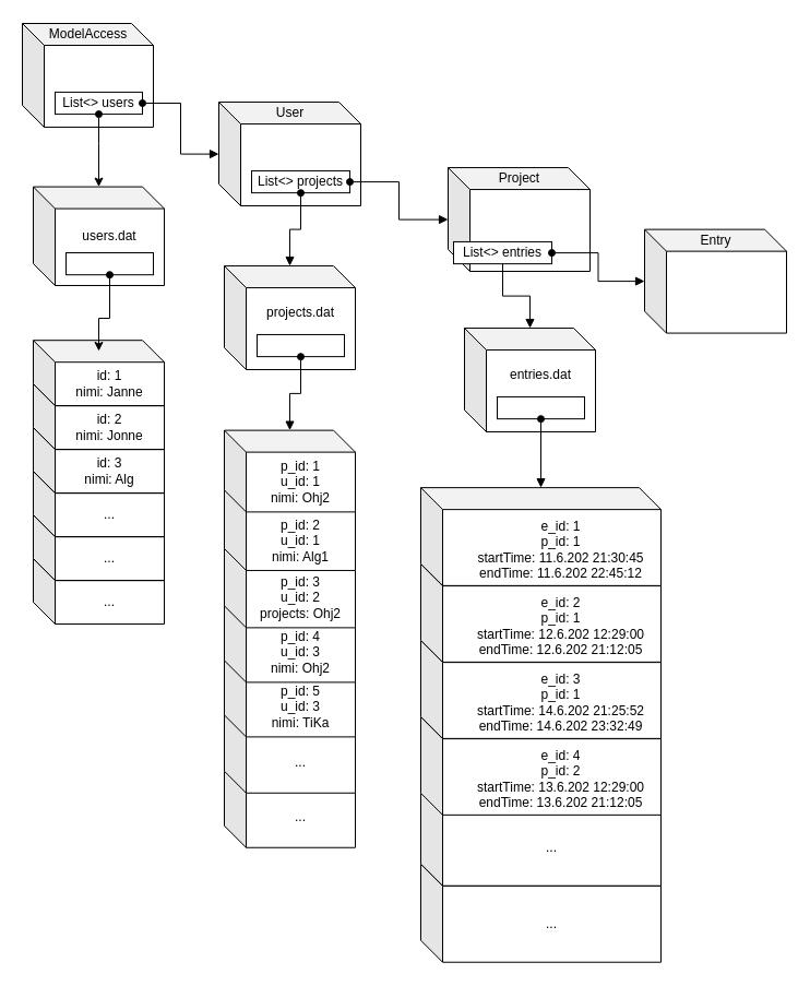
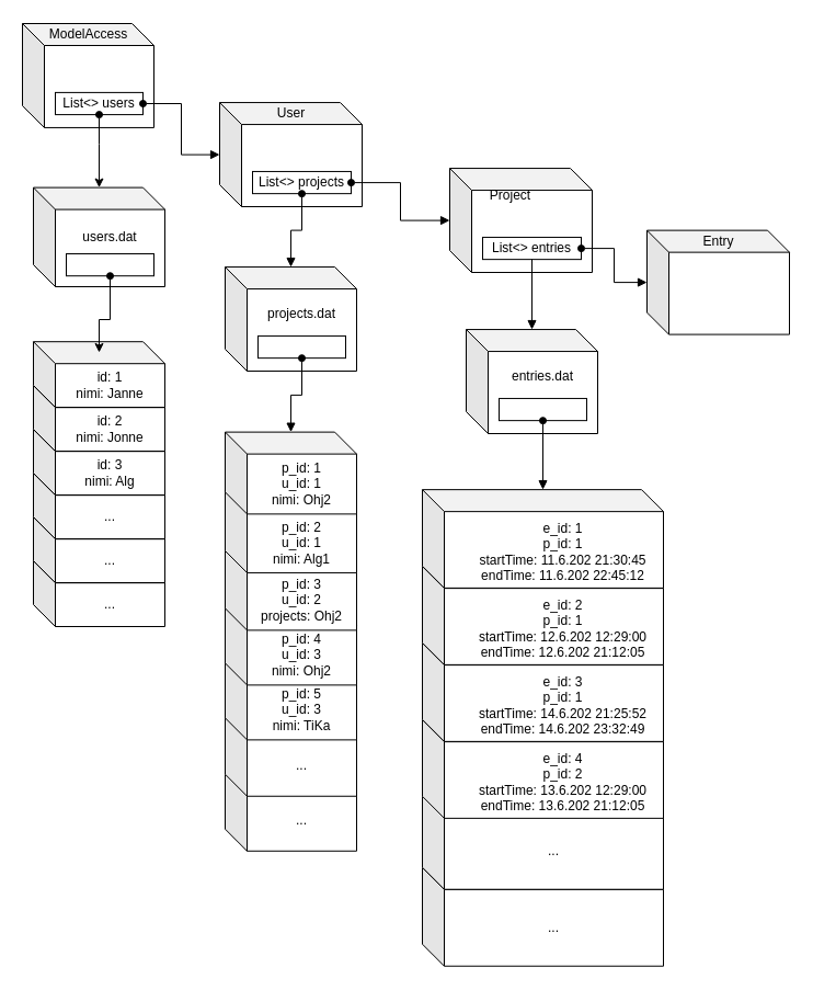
  <mxCell id="0" />
  <mxCell id="1" parent="0" />
  <mxCell id="2" value="..." style="shape=cube;whiteSpace=wrap;html=1;boundedLbl=1;backgroundOutline=1;darkOpacity=0.05;darkOpacity2=0.1;" vertex="1" parent="1"><mxGeometry x="385" y="791.001" width="220" height="89.72" as="geometry" /></mxCell>
  <mxCell id="3" value="..." style="shape=cube;whiteSpace=wrap;html=1;boundedLbl=1;backgroundOutline=1;darkOpacity=0.05;darkOpacity2=0.1;" vertex="1" parent="1"><mxGeometry x="205" y="700.998" width="120" height="74.766" as="geometry" /></mxCell>
  <mxCell id="4" value="" style="group" vertex="1" connectable="0" parent="1"><mxGeometry x="30" y="151" width="120" height="110" as="geometry" /></mxCell>
  <mxCell id="5" value="" style="group" vertex="1" connectable="0" parent="4"><mxGeometry width="120" height="110" as="geometry" /></mxCell>
  <mxCell id="6" value="" style="shape=cube;whiteSpace=wrap;html=1;boundedLbl=1;backgroundOutline=1;darkOpacity=0.05;darkOpacity2=0.1;" vertex="1" parent="5"><mxGeometry y="19.586" width="120" height="90.414" as="geometry" /></mxCell>
  <mxCell id="7" value="users.dat" style="text;html=1;strokeColor=none;fillColor=none;align=center;verticalAlign=middle;whiteSpace=wrap;rounded=0;" vertex="1" parent="5"><mxGeometry x="50" y="58.678" width="40" height="12.222" as="geometry" /></mxCell>
  <mxCell id="8" value="" style="rounded=0;whiteSpace=wrap;html=1;" vertex="1" parent="5"><mxGeometry x="30" y="80.003" width="80" height="20.178" as="geometry" /></mxCell>
  <mxCell id="9" value="" style="group" vertex="1" connectable="0" parent="1"><mxGeometry x="205" y="211" width="120" height="127" as="geometry" /></mxCell>
  <mxCell id="10" value="" style="group" vertex="1" connectable="0" parent="9"><mxGeometry width="120" height="127" as="geometry" /></mxCell>
  <mxCell id="11" value="" style="shape=cube;whiteSpace=wrap;html=1;boundedLbl=1;backgroundOutline=1;darkOpacity=0.05;darkOpacity2=0.1;" vertex="1" parent="10"><mxGeometry y="32.047" width="120" height="94.953" as="geometry" /></mxCell>
  <mxCell id="12" value="" style="rounded=0;whiteSpace=wrap;html=1;" vertex="1" parent="10"><mxGeometry x="30" y="94.953" width="80" height="20.178" as="geometry" /></mxCell>
  <mxCell id="13" value="projects.dat" style="text;html=1;strokeColor=none;fillColor=none;align=center;verticalAlign=middle;whiteSpace=wrap;rounded=0;" vertex="1" parent="10"><mxGeometry x="50" y="68.498" width="40" height="12.222" as="geometry" /></mxCell>
  <mxCell id="14" value="" style="group" vertex="1" connectable="0" parent="1"><mxGeometry x="30" y="291" width="120" height="280" as="geometry" /></mxCell>
  <mxCell id="15" value="id&lt;br&gt;nimi" style="text;html=1;strokeColor=none;fillColor=none;align=center;verticalAlign=middle;whiteSpace=wrap;rounded=0;" vertex="1" parent="14"><mxGeometry x="50" y="50" width="40" height="20" as="geometry" /></mxCell>
  <mxCell id="16" value="" style="group" vertex="1" connectable="0" parent="14"><mxGeometry y="40" width="120" height="240" as="geometry" /></mxCell>
  <mxCell id="17" value="" style="group" vertex="1" connectable="0" parent="16"><mxGeometry y="120" width="120" height="120" as="geometry" /></mxCell>
  <mxCell id="18" value="" style="group" vertex="1" connectable="0" parent="17"><mxGeometry width="120" height="120" as="geometry" /></mxCell>
  <mxCell id="19" value="" style="group" vertex="1" connectable="0" parent="18"><mxGeometry y="40" width="120" height="80" as="geometry" /></mxCell>
  <mxCell id="20" value="" style="group" vertex="1" connectable="0" parent="19"><mxGeometry width="120" height="80" as="geometry" /></mxCell>
  <mxCell id="21" value="&lt;span style=&quot;color: rgba(0 , 0 , 0 , 0) ; font-family: monospace ; font-size: 0px&quot;&gt;%3CmxGraphModel%3E%3Croot%3E%3CmxCell%20id%3D%220%22%2F%3E%3CmxCell%20id%3D%221%22%20parent%3D%220%22%2F%3E%3CmxCell%20id%3D%222%22%20value%3D%22id%26lt%3Bbr%26gt%3Bnimi%22%20style%3D%22text%3Bhtml%3D1%3BstrokeColor%3Dnone%3BfillColor%3Dnone%3Balign%3Dcenter%3BverticalAlign%3Dmiddle%3BwhiteSpace%3Dwrap%3Brounded%3D0%3B%22%20vertex%3D%221%22%20parent%3D%221%22%3E%3CmxGeometry%20x%3D%22220%22%20y%3D%22600%22%20width%3D%2240%22%20height%3D%2220%22%20as%3D%22geometry%22%2F%3E%3C%2FmxCell%3E%3C%2Froot%3E%3C%2FmxGraphModel%3E&lt;/span&gt;" style="shape=cube;whiteSpace=wrap;html=1;boundedLbl=1;backgroundOutline=1;darkOpacity=0.05;darkOpacity2=0.1;" vertex="1" parent="20"><mxGeometry y="20.187" width="120" height="59.813" as="geometry" /></mxCell>
  <mxCell id="22" value="..." style="text;html=1;strokeColor=none;fillColor=none;align=center;verticalAlign=middle;whiteSpace=wrap;rounded=0;" vertex="1" parent="20"><mxGeometry x="50" y="50" width="40" height="20" as="geometry" /></mxCell>
  <mxCell id="23" value="&lt;span style=&quot;color: rgba(0 , 0 , 0 , 0) ; font-family: monospace ; font-size: 0px&quot;&gt;%3CmxGraphModel%3E%3Croot%3E%3CmxCell%20id%3D%220%22%2F%3E%3CmxCell%20id%3D%221%22%20parent%3D%220%22%2F%3E%3CmxCell%20id%3D%222%22%20value%3D%22id%26lt%3Bbr%26gt%3Bnimi%22%20style%3D%22text%3Bhtml%3D1%3BstrokeColor%3Dnone%3BfillColor%3Dnone%3Balign%3Dcenter%3BverticalAlign%3Dmiddle%3BwhiteSpace%3Dwrap%3Brounded%3D0%3B%22%20vertex%3D%221%22%20parent%3D%221%22%3E%3CmxGeometry%20x%3D%22220%22%20y%3D%22600%22%20width%3D%2240%22%20height%3D%2220%22%20as%3D%22geometry%22%2F%3E%3C%2FmxCell%3E%3C%2Froot%3E%3C%2FmxGraphModel%3E&lt;/span&gt;" style="shape=cube;whiteSpace=wrap;html=1;boundedLbl=1;backgroundOutline=1;darkOpacity=0.05;darkOpacity2=0.1;" vertex="1" parent="18"><mxGeometry y="20.187" width="120" height="59.813" as="geometry" /></mxCell>
  <mxCell id="24" value="...&lt;br&gt;" style="text;html=1;strokeColor=none;fillColor=none;align=center;verticalAlign=middle;whiteSpace=wrap;rounded=0;" vertex="1" parent="18"><mxGeometry x="50" y="50" width="40" height="20" as="geometry" /></mxCell>
  <mxCell id="25" value="" style="group" vertex="1" connectable="0" parent="16"><mxGeometry y="80" width="120" height="80" as="geometry" /></mxCell>
  <mxCell id="26" value="" style="group" vertex="1" connectable="0" parent="25"><mxGeometry width="120" height="80" as="geometry" /></mxCell>
  <mxCell id="27" value="" style="shape=cube;whiteSpace=wrap;html=1;boundedLbl=1;backgroundOutline=1;darkOpacity=0.05;darkOpacity2=0.1;" vertex="1" parent="26"><mxGeometry y="20.187" width="120" height="59.813" as="geometry" /></mxCell>
  <mxCell id="28" value="...&lt;br&gt;" style="text;html=1;strokeColor=none;fillColor=none;align=center;verticalAlign=middle;whiteSpace=wrap;rounded=0;" vertex="1" parent="26"><mxGeometry x="50" y="50" width="40" height="20" as="geometry" /></mxCell>
  <mxCell id="29" value="" style="group" vertex="1" connectable="0" parent="16"><mxGeometry width="120" height="120" as="geometry" /></mxCell>
  <mxCell id="30" value="" style="group" vertex="1" connectable="0" parent="29"><mxGeometry width="120" height="120" as="geometry" /></mxCell>
  <mxCell id="31" value="" style="group" vertex="1" connectable="0" parent="30"><mxGeometry y="40" width="120" height="80" as="geometry" /></mxCell>
  <mxCell id="32" value="" style="group" vertex="1" connectable="0" parent="31"><mxGeometry width="120" height="80" as="geometry" /></mxCell>
  <mxCell id="33" value="" style="shape=cube;whiteSpace=wrap;html=1;boundedLbl=1;backgroundOutline=1;darkOpacity=0.05;darkOpacity2=0.1;" vertex="1" parent="32"><mxGeometry y="20.187" width="120" height="59.813" as="geometry" /></mxCell>
  <mxCell id="34" value="id: 3&lt;br&gt;nimi: Alg" style="text;html=1;strokeColor=none;fillColor=none;align=center;verticalAlign=middle;whiteSpace=wrap;rounded=0;" vertex="1" parent="32"><mxGeometry x="30" y="50" width="80" height="20" as="geometry" /></mxCell>
  <mxCell id="35" value="" style="shape=cube;whiteSpace=wrap;html=1;boundedLbl=1;backgroundOutline=1;darkOpacity=0.05;darkOpacity2=0.1;" vertex="1" parent="30"><mxGeometry y="20.187" width="120" height="59.813" as="geometry" /></mxCell>
  <mxCell id="36" value="id: 2&lt;br&gt;nimi: Jonne" style="text;html=1;strokeColor=none;fillColor=none;align=center;verticalAlign=middle;whiteSpace=wrap;rounded=0;" vertex="1" parent="30"><mxGeometry x="30" y="50" width="80" height="20" as="geometry" /></mxCell>
  <mxCell id="37" value="" style="group" vertex="1" connectable="0" parent="14"><mxGeometry width="120" height="80" as="geometry" /></mxCell>
  <mxCell id="38" value="" style="group" vertex="1" connectable="0" parent="37"><mxGeometry width="120" height="80" as="geometry" /></mxCell>
  <mxCell id="39" value="" style="shape=cube;whiteSpace=wrap;html=1;boundedLbl=1;backgroundOutline=1;darkOpacity=0.05;darkOpacity2=0.1;" vertex="1" parent="38"><mxGeometry y="20.187" width="120" height="59.813" as="geometry" /></mxCell>
  <mxCell id="40" value="id: 1&lt;br&gt;nimi: Janne" style="text;html=1;strokeColor=none;fillColor=none;align=center;verticalAlign=middle;whiteSpace=wrap;rounded=0;" vertex="1" parent="38"><mxGeometry x="20" y="50" width="100" height="20" as="geometry" /></mxCell>
  <mxCell id="41" style="edgeStyle=orthogonalEdgeStyle;rounded=0;orthogonalLoop=1;jettySize=auto;html=1;entryX=0.5;entryY=0.164;entryDx=0;entryDy=0;entryPerimeter=0;startArrow=oval;startFill=1;" edge="1" parent="1" source="8" target="39"><mxGeometry relative="1" as="geometry"><Array as="points"><mxPoint x="100" y="291" /><mxPoint x="90" y="291" /></Array></mxGeometry></mxCell>
  <mxCell id="42" value="" style="group" vertex="1" connectable="0" parent="1"><mxGeometry x="425" y="268" width="120" height="127" as="geometry" /></mxCell>
  <mxCell id="43" value="" style="group" vertex="1" connectable="0" parent="42"><mxGeometry width="120" height="127" as="geometry" /></mxCell>
  <mxCell id="44" value="" style="shape=cube;whiteSpace=wrap;html=1;boundedLbl=1;backgroundOutline=1;darkOpacity=0.05;darkOpacity2=0.1;" vertex="1" parent="43"><mxGeometry y="32.047" width="120" height="94.953" as="geometry" /></mxCell>
  <mxCell id="45" value="" style="rounded=0;whiteSpace=wrap;html=1;" vertex="1" parent="43"><mxGeometry x="30" y="94.953" width="80" height="20.178" as="geometry" /></mxCell>
  <mxCell id="46" value="entries.dat" style="text;html=1;strokeColor=none;fillColor=none;align=center;verticalAlign=middle;whiteSpace=wrap;rounded=0;" vertex="1" parent="43"><mxGeometry x="50" y="68.498" width="40" height="12.222" as="geometry" /></mxCell>
  <mxCell id="47" value="" style="group" vertex="1" connectable="0" parent="1"><mxGeometry x="200" y="61" width="130" height="127" as="geometry" /></mxCell>
  <mxCell id="48" value="" style="group" vertex="1" connectable="0" parent="47"><mxGeometry width="130" height="127" as="geometry" /></mxCell>
  <mxCell id="49" value="" style="shape=cube;whiteSpace=wrap;html=1;boundedLbl=1;backgroundOutline=1;darkOpacity=0.05;darkOpacity2=0.1;" vertex="1" parent="48"><mxGeometry y="32.05" width="130" height="94.95" as="geometry" /></mxCell>
  <mxCell id="50" value="User" style="text;html=1;align=center;verticalAlign=middle;resizable=0;points=[];autosize=1;" vertex="1" parent="48"><mxGeometry x="45" y="32.05" width="40" height="20" as="geometry" /></mxCell>
  <mxCell id="51" value="List&amp;lt;&amp;gt; projects" style="rounded=0;whiteSpace=wrap;html=1;" vertex="1" parent="48"><mxGeometry x="30" y="94.95" width="90" height="20.18" as="geometry" /></mxCell>
  <mxCell id="52" value="" style="group" vertex="1" connectable="0" parent="1"><mxGeometry x="205" y="381" width="120" height="344.764" as="geometry" /></mxCell>
  <mxCell id="53" value="" style="group" vertex="1" connectable="0" parent="52"><mxGeometry y="206" width="120" height="138.764" as="geometry" /></mxCell>
  <mxCell id="54" value="" style="group" vertex="1" connectable="0" parent="53"><mxGeometry width="120" height="138.764" as="geometry" /></mxCell>
  <mxCell id="55" value="..." style="shape=cube;whiteSpace=wrap;html=1;boundedLbl=1;backgroundOutline=1;darkOpacity=0.05;darkOpacity2=0.1;" vertex="1" parent="54"><mxGeometry y="63.998" width="120" height="74.766" as="geometry" /></mxCell>
  <mxCell id="56" value="" style="shape=cube;whiteSpace=wrap;html=1;boundedLbl=1;backgroundOutline=1;darkOpacity=0.05;darkOpacity2=0.1;" vertex="1" parent="54"><mxGeometry y="12.618" width="120" height="74.766" as="geometry" /></mxCell>
  <mxCell id="57" value="p_id: 5&lt;br&gt;u_id: 3&lt;br&gt;nimi: TiKa" style="text;html=1;strokeColor=none;fillColor=none;align=center;verticalAlign=middle;whiteSpace=wrap;rounded=0;" vertex="1" parent="54"><mxGeometry x="20" y="30" width="100" height="60" as="geometry" /></mxCell>
  <mxCell id="58" value="" style="group" vertex="1" connectable="0" parent="52"><mxGeometry y="156" width="120" height="100" as="geometry" /></mxCell>
  <mxCell id="59" value="" style="group" vertex="1" connectable="0" parent="58"><mxGeometry width="120" height="100" as="geometry" /></mxCell>
  <mxCell id="60" value="" style="shape=cube;whiteSpace=wrap;html=1;boundedLbl=1;backgroundOutline=1;darkOpacity=0.05;darkOpacity2=0.1;" vertex="1" parent="59"><mxGeometry y="12.618" width="120" height="74.766" as="geometry" /></mxCell>
  <mxCell id="61" value="p_id: 4&lt;br&gt;u_id: 3&lt;br&gt;nimi: Ohj2" style="text;html=1;strokeColor=none;fillColor=none;align=center;verticalAlign=middle;whiteSpace=wrap;rounded=0;" vertex="1" parent="59"><mxGeometry x="20" y="30" width="100" height="60" as="geometry" /></mxCell>
  <mxCell id="62" value="" style="group" vertex="1" connectable="0" parent="59"><mxGeometry y="-50" width="120" height="100" as="geometry" /></mxCell>
  <mxCell id="63" value="" style="group" vertex="1" connectable="0" parent="62"><mxGeometry width="120" height="100" as="geometry" /></mxCell>
  <mxCell id="64" value="" style="shape=cube;whiteSpace=wrap;html=1;boundedLbl=1;backgroundOutline=1;darkOpacity=0.05;darkOpacity2=0.1;" vertex="1" parent="63"><mxGeometry y="12.618" width="120" height="74.766" as="geometry" /></mxCell>
  <mxCell id="65" value="p_id: 3&lt;br&gt;u_id: 2&lt;br&gt;projects: Ohj2" style="text;html=1;strokeColor=none;fillColor=none;align=center;verticalAlign=middle;whiteSpace=wrap;rounded=0;" vertex="1" parent="63"><mxGeometry x="20" y="30" width="100" height="60" as="geometry" /></mxCell>
  <mxCell id="66" value="" style="group" vertex="1" connectable="0" parent="63"><mxGeometry y="-52.43" width="120" height="100" as="geometry" /></mxCell>
  <mxCell id="67" value="" style="group" vertex="1" connectable="0" parent="66"><mxGeometry width="120" height="100" as="geometry" /></mxCell>
  <mxCell id="68" value="" style="shape=cube;whiteSpace=wrap;html=1;boundedLbl=1;backgroundOutline=1;darkOpacity=0.05;darkOpacity2=0.1;" vertex="1" parent="67"><mxGeometry y="12.618" width="120" height="74.766" as="geometry" /></mxCell>
  <mxCell id="69" value="p_id: 2&lt;br&gt;u_id: 1&lt;br&gt;nimi: Alg1" style="text;html=1;strokeColor=none;fillColor=none;align=center;verticalAlign=middle;whiteSpace=wrap;rounded=0;" vertex="1" parent="67"><mxGeometry x="20" y="30" width="100" height="60" as="geometry" /></mxCell>
  <mxCell id="70" value="" style="group" vertex="1" connectable="0" parent="52"><mxGeometry width="120" height="100" as="geometry" /></mxCell>
  <mxCell id="71" value="" style="group" vertex="1" connectable="0" parent="70"><mxGeometry width="120" height="100" as="geometry" /></mxCell>
  <mxCell id="72" value="" style="shape=cube;whiteSpace=wrap;html=1;boundedLbl=1;backgroundOutline=1;darkOpacity=0.05;darkOpacity2=0.1;" vertex="1" parent="71"><mxGeometry y="12.618" width="120" height="74.766" as="geometry" /></mxCell>
  <mxCell id="73" value="p_id: 1&lt;br&gt;u_id: 1&lt;br&gt;nimi: Ohj2" style="text;html=1;strokeColor=none;fillColor=none;align=center;verticalAlign=middle;whiteSpace=wrap;rounded=0;" vertex="1" parent="71"><mxGeometry x="20" y="30" width="100" height="60" as="geometry" /></mxCell>
  <mxCell id="74" style="edgeStyle=orthogonalEdgeStyle;rounded=0;orthogonalLoop=1;jettySize=auto;html=1;startArrow=oval;startFill=1;endArrow=block;endFill=1;" edge="1" parent="1" source="12" target="72"><mxGeometry relative="1" as="geometry" /></mxCell>
  <mxCell id="75" value="" style="group" vertex="1" connectable="0" parent="1"><mxGeometry x="410" y="121" width="130" height="127" as="geometry" /></mxCell>
  <mxCell id="76" value="" style="group" vertex="1" connectable="0" parent="75"><mxGeometry width="130" height="127" as="geometry" /></mxCell>
  <mxCell id="77" value="" style="shape=cube;whiteSpace=wrap;html=1;boundedLbl=1;backgroundOutline=1;darkOpacity=0.05;darkOpacity2=0.1;" vertex="1" parent="76"><mxGeometry y="32.05" width="130" height="94.95" as="geometry" /></mxCell>
- <mxCell id="78" value="Project" style="text;html=1;align=center;verticalAlign=middle;resizable=0;points=[];autosize=1;" vertex="1" parent="76"><mxGeometry x="40" y="32.05" width="50" height="20" as="geometry" /></mxCell>
- <mxCell id="79" value="List&amp;lt;&amp;gt; entries" style="rounded=0;whiteSpace=wrap;html=1;" vertex="1" parent="76"><mxGeometry x="5" y="99.95" width="90" height="20.18" as="geometry" /></mxCell>
+ <mxCell id="78" value="Project" style="text;html=1;align=center;verticalAlign=middle;resizable=0;points=[];autosize=1;" vertex="1" parent="76"><mxGeometry x="30" y="47.05" width="50" height="20" as="geometry" /></mxCell>
+ <mxCell id="79" value="List&amp;lt;&amp;gt; entries" style="rounded=0;whiteSpace=wrap;html=1;" vertex="1" parent="76"><mxGeometry x="30" y="94.95" width="90" height="20.18" as="geometry" /></mxCell>
  <mxCell id="80" style="edgeStyle=orthogonalEdgeStyle;rounded=0;orthogonalLoop=1;jettySize=auto;html=1;startArrow=oval;startFill=1;endArrow=block;endFill=1;" edge="1" parent="1" source="45" target="108"><mxGeometry relative="1" as="geometry"><mxPoint x="517.276" y="483.141" as="targetPoint" /></mxGeometry></mxCell>
  <mxCell id="81" style="edgeStyle=orthogonalEdgeStyle;rounded=0;orthogonalLoop=1;jettySize=auto;html=1;startArrow=oval;startFill=1;endArrow=block;endFill=1;" edge="1" parent="1" source="51" target="11"><mxGeometry relative="1" as="geometry" /></mxCell>
  <mxCell id="82" style="edgeStyle=orthogonalEdgeStyle;rounded=0;orthogonalLoop=1;jettySize=auto;html=1;startArrow=none;startFill=0;endArrow=block;endFill=1;" edge="1" parent="1" source="79" target="44"><mxGeometry relative="1" as="geometry" /></mxCell>
  <mxCell id="83" value="" style="shape=cube;whiteSpace=wrap;html=1;boundedLbl=1;backgroundOutline=1;darkOpacity=0.05;darkOpacity2=0.1;" vertex="1" parent="1"><mxGeometry x="20" y="20.997" width="120" height="94.953" as="geometry" /></mxCell>
  <mxCell id="84" value="ModelAccess" style="text;html=1;align=center;verticalAlign=middle;resizable=0;points=[];autosize=1;" vertex="1" parent="1"><mxGeometry x="35" y="21" width="90" height="20" as="geometry" /></mxCell>
  <mxCell id="85" value="List&amp;lt;&amp;gt; users" style="rounded=0;whiteSpace=wrap;html=1;" vertex="1" parent="1"><mxGeometry x="50" y="83.903" width="80" height="20.178" as="geometry" /></mxCell>
  <mxCell id="86" style="edgeStyle=orthogonalEdgeStyle;rounded=0;orthogonalLoop=1;jettySize=auto;html=1;startArrow=oval;startFill=1;" edge="1" parent="1" source="85" target="6"><mxGeometry relative="1" as="geometry"><mxPoint x="220" y="291" as="targetPoint" /><Array as="points"><mxPoint x="90" y="131" /><mxPoint x="90" y="131" /></Array></mxGeometry></mxCell>
  <mxCell id="87" style="edgeStyle=orthogonalEdgeStyle;rounded=0;orthogonalLoop=1;jettySize=auto;html=1;startArrow=oval;startFill=1;endArrow=block;endFill=1;" edge="1" parent="1" source="85" target="49"><mxGeometry relative="1" as="geometry" /></mxCell>
  <mxCell id="88" value="" style="group" vertex="1" connectable="0" parent="1"><mxGeometry x="385" y="431" width="220" height="379.721" as="geometry" /></mxCell>
  <mxCell id="89" value="" style="group" vertex="1" connectable="0" parent="88"><mxGeometry y="210" width="220" height="169.721" as="geometry" /></mxCell>
  <mxCell id="90" value="" style="group" vertex="1" connectable="0" parent="89"><mxGeometry width="220" height="169.721" as="geometry" /></mxCell>
  <mxCell id="91" value="" style="group" vertex="1" connectable="0" parent="90"><mxGeometry width="220" height="169.721" as="geometry" /></mxCell>
  <mxCell id="92" value="..." style="shape=cube;whiteSpace=wrap;html=1;boundedLbl=1;backgroundOutline=1;darkOpacity=0.05;darkOpacity2=0.1;" vertex="1" parent="91"><mxGeometry y="80.001" width="220" height="89.72" as="geometry" /></mxCell>
  <mxCell id="93" value="" style="shape=cube;whiteSpace=wrap;html=1;boundedLbl=1;backgroundOutline=1;darkOpacity=0.05;darkOpacity2=0.1;" vertex="1" parent="91"><mxGeometry y="15.141" width="220" height="89.72" as="geometry" /></mxCell>
  <mxCell id="94" value="e_id: 4&lt;br&gt;p_id: 2&lt;br&gt;startTime:&amp;nbsp;13.6.202 12:29:00&lt;br&gt;endTime:&amp;nbsp;13.6.202 21:12:05" style="text;html=1;strokeColor=none;fillColor=none;align=center;verticalAlign=middle;whiteSpace=wrap;rounded=0;" vertex="1" parent="91"><mxGeometry x="36.667" y="36" width="183.333" height="72" as="geometry" /></mxCell>
  <mxCell id="95" value="" style="group" vertex="1" connectable="0" parent="88"><mxGeometry y="140" width="220" height="120" as="geometry" /></mxCell>
  <mxCell id="96" value="" style="group" vertex="1" connectable="0" parent="95"><mxGeometry width="220" height="120" as="geometry" /></mxCell>
  <mxCell id="97" value="" style="group" vertex="1" connectable="0" parent="96"><mxGeometry width="220" height="120" as="geometry" /></mxCell>
  <mxCell id="98" value="" style="shape=cube;whiteSpace=wrap;html=1;boundedLbl=1;backgroundOutline=1;darkOpacity=0.05;darkOpacity2=0.1;" vertex="1" parent="97"><mxGeometry y="15.141" width="220" height="89.72" as="geometry" /></mxCell>
  <mxCell id="99" value="e_id: 3&lt;br&gt;p_id: 1&lt;br&gt;startTime:&amp;nbsp;14.6.202 21:25:52&lt;br&gt;endTime:&amp;nbsp;14.6.202 23:32:49" style="text;html=1;strokeColor=none;fillColor=none;align=center;verticalAlign=middle;whiteSpace=wrap;rounded=0;" vertex="1" parent="97"><mxGeometry x="36.667" y="36" width="183.333" height="72" as="geometry" /></mxCell>
  <mxCell id="100" value="" style="group" vertex="1" connectable="0" parent="88"><mxGeometry y="70" width="220" height="120" as="geometry" /></mxCell>
  <mxCell id="101" value="" style="group" vertex="1" connectable="0" parent="100"><mxGeometry width="220" height="120" as="geometry" /></mxCell>
  <mxCell id="102" value="" style="group" vertex="1" connectable="0" parent="101"><mxGeometry width="220" height="120" as="geometry" /></mxCell>
  <mxCell id="103" value="" style="shape=cube;whiteSpace=wrap;html=1;boundedLbl=1;backgroundOutline=1;darkOpacity=0.05;darkOpacity2=0.1;" vertex="1" parent="102"><mxGeometry y="15.141" width="220" height="89.72" as="geometry" /></mxCell>
  <mxCell id="104" value="e_id: 2&lt;br&gt;p_id: 1&lt;br&gt;startTime:&amp;nbsp;12.6.202 12:29:00&lt;br&gt;endTime:&amp;nbsp;12.6.202 21:12:05" style="text;html=1;strokeColor=none;fillColor=none;align=center;verticalAlign=middle;whiteSpace=wrap;rounded=0;" vertex="1" parent="102"><mxGeometry x="36.667" y="36" width="183.333" height="72" as="geometry" /></mxCell>
  <mxCell id="105" value="" style="group" vertex="1" connectable="0" parent="88"><mxGeometry width="220" height="120" as="geometry" /></mxCell>
  <mxCell id="106" value="" style="group" vertex="1" connectable="0" parent="105"><mxGeometry width="220" height="120" as="geometry" /></mxCell>
  <mxCell id="107" value="" style="group" vertex="1" connectable="0" parent="106"><mxGeometry width="220" height="120" as="geometry" /></mxCell>
  <mxCell id="108" value="" style="shape=cube;whiteSpace=wrap;html=1;boundedLbl=1;backgroundOutline=1;darkOpacity=0.05;darkOpacity2=0.1;" vertex="1" parent="107"><mxGeometry y="15.141" width="220" height="89.72" as="geometry" /></mxCell>
  <mxCell id="109" value="e_id: 1&lt;br&gt;p_id: 1&lt;br&gt;startTime:&amp;nbsp;11.6.202 21:30:45&lt;br&gt;endTime:&amp;nbsp;11.6.202 22:45:12" style="text;html=1;strokeColor=none;fillColor=none;align=center;verticalAlign=middle;whiteSpace=wrap;rounded=0;" vertex="1" parent="107"><mxGeometry x="36.667" y="36" width="183.333" height="72" as="geometry" /></mxCell>
  <mxCell id="110" style="edgeStyle=orthogonalEdgeStyle;rounded=0;orthogonalLoop=1;jettySize=auto;html=1;startArrow=oval;startFill=1;endArrow=block;endFill=1;" edge="1" parent="1" source="51" target="77"><mxGeometry relative="1" as="geometry" /></mxCell>
  <mxCell id="111" value="" style="group" vertex="1" connectable="0" parent="1"><mxGeometry x="590" y="177.59" width="130" height="127" as="geometry" /></mxCell>
  <mxCell id="112" value="" style="group" vertex="1" connectable="0" parent="111"><mxGeometry width="130" height="127" as="geometry" /></mxCell>
  <mxCell id="113" value="" style="shape=cube;whiteSpace=wrap;html=1;boundedLbl=1;backgroundOutline=1;darkOpacity=0.05;darkOpacity2=0.1;" vertex="1" parent="112"><mxGeometry y="32.05" width="130" height="94.95" as="geometry" /></mxCell>
  <mxCell id="114" value="Entry" style="text;html=1;align=center;verticalAlign=middle;resizable=0;points=[];autosize=1;" vertex="1" parent="112"><mxGeometry x="45" y="32.05" width="40" height="20" as="geometry" /></mxCell>
  <mxCell id="115" style="edgeStyle=orthogonalEdgeStyle;rounded=0;orthogonalLoop=1;jettySize=auto;html=1;startArrow=oval;startFill=1;endArrow=block;endFill=1;" edge="1" parent="1" source="79" target="113"><mxGeometry relative="1" as="geometry" /></mxCell>
